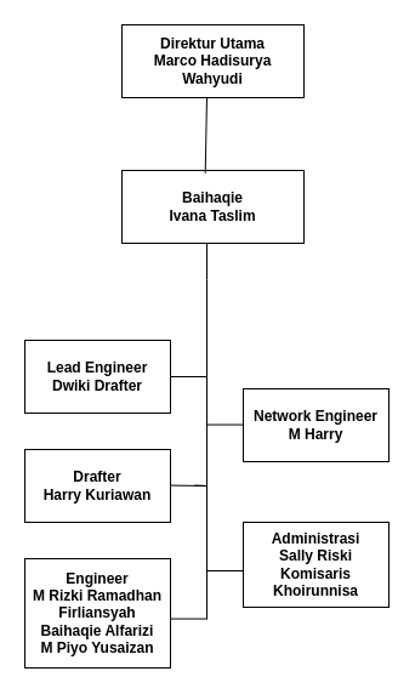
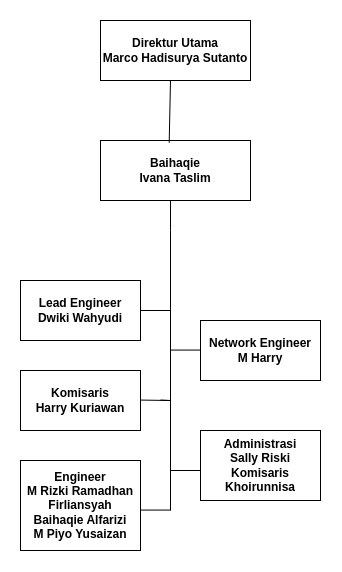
  <mxCell id="0" />
  <mxCell id="1" parent="0" />
- <mxCell id="2" value="&lt;b&gt;Direktur Utama&lt;/b&gt;&lt;div&gt;&lt;b&gt;Marco Hadisurya Wahyudi&lt;/b&gt;&lt;/div&gt;" style="rounded=0;whiteSpace=wrap;html=1;" vertex="1" parent="1"><mxGeometry x="100" y="20" width="150" height="60" as="geometry" /></mxCell>
+ <mxCell id="2" value="&lt;b&gt;Direktur Utama&lt;/b&gt;&lt;div&gt;&lt;b&gt;Marco Hadisurya Sutanto&lt;/b&gt;&lt;/div&gt;" style="rounded=0;whiteSpace=wrap;html=1;" vertex="1" parent="1"><mxGeometry x="100" y="20" width="150" height="60" as="geometry" /></mxCell>
  <mxCell id="3" value="&lt;b&gt;Baihaqie&lt;/b&gt;&lt;div&gt;&lt;b&gt;Ivana Taslim&lt;/b&gt;&lt;/div&gt;" style="rounded=0;whiteSpace=wrap;html=1;" vertex="1" parent="1"><mxGeometry x="100" y="140" width="150" height="60" as="geometry" /></mxCell>
- <mxCell id="4" value="&lt;b&gt;Lead Engineer&lt;/b&gt;&lt;div&gt;&lt;b&gt;Dwiki Drafter&lt;/b&gt;&lt;/div&gt;" style="rounded=0;whiteSpace=wrap;html=1;" vertex="1" parent="1"><mxGeometry x="20" y="280" width="120" height="60" as="geometry" /></mxCell>
- <mxCell id="5" value="&lt;b&gt;Drafter&lt;/b&gt;&lt;div&gt;&lt;b&gt;Harry Kuriawan&lt;/b&gt;&lt;/div&gt;" style="rounded=0;whiteSpace=wrap;html=1;" vertex="1" parent="1"><mxGeometry x="20" y="370" width="120" height="60" as="geometry" /></mxCell>
+ <mxCell id="4" value="&lt;b&gt;Lead Engineer&lt;/b&gt;&lt;div&gt;&lt;b&gt;Dwiki Wahyudi&lt;/b&gt;&lt;/div&gt;" style="rounded=0;whiteSpace=wrap;html=1;" vertex="1" parent="1"><mxGeometry x="20" y="280" width="120" height="60" as="geometry" /></mxCell>
+ <mxCell id="5" value="&lt;b&gt;Komisaris&lt;/b&gt;&lt;div&gt;&lt;b&gt;Harry Kuriawan&lt;/b&gt;&lt;/div&gt;" style="rounded=0;whiteSpace=wrap;html=1;" vertex="1" parent="1"><mxGeometry x="20" y="370" width="120" height="60" as="geometry" /></mxCell>
  <mxCell id="6" value="&lt;b&gt;Network Engineer&lt;/b&gt;&lt;div&gt;&lt;b&gt;M Harry&lt;/b&gt;&lt;/div&gt;" style="rounded=0;whiteSpace=wrap;html=1;" vertex="1" parent="1"><mxGeometry x="200" y="320" width="120" height="60" as="geometry" /></mxCell>
  <mxCell id="7" value="&lt;b&gt;Engineer&lt;/b&gt;&lt;div&gt;&lt;b&gt;M Rizki Ramadhan&lt;/b&gt;&lt;/div&gt;&lt;div&gt;&lt;b&gt;Firliansyah&lt;/b&gt;&lt;/div&gt;&lt;div&gt;&lt;b&gt;Baihaqie Alfarizi&lt;/b&gt;&lt;/div&gt;&lt;div&gt;&lt;b&gt;M Piyo Yusaizan&lt;/b&gt;&lt;/div&gt;" style="rounded=0;whiteSpace=wrap;html=1;" vertex="1" parent="1"><mxGeometry x="20" y="460" width="120" height="90" as="geometry" /></mxCell>
  <mxCell id="8" value="&lt;b&gt;Administrasi&lt;/b&gt;&lt;div&gt;&lt;b&gt;Sally Riski&lt;/b&gt;&lt;/div&gt;&lt;div&gt;&lt;b&gt;Komisaris Khoirunnisa&lt;/b&gt;&lt;/div&gt;" style="rounded=0;whiteSpace=wrap;html=1;" vertex="1" parent="1"><mxGeometry x="200" y="430" width="120" height="70" as="geometry" /></mxCell>
  <mxCell id="9" value="" style="endArrow=none;html=1;rounded=0;exitX=0.458;exitY=0.038;exitDx=0;exitDy=0;exitPerimeter=0;" edge="1" parent="1" source="3"><mxGeometry width="50" height="50" relative="1" as="geometry"><mxPoint x="120" y="130" as="sourcePoint" /><mxPoint x="170" y="80" as="targetPoint" /></mxGeometry></mxCell>
  <mxCell id="10" value="" style="endArrow=none;html=1;rounded=0;" edge="1" parent="1"><mxGeometry width="50" height="50" relative="1" as="geometry"><mxPoint x="170" y="510" as="sourcePoint" /><mxPoint x="170" y="200" as="targetPoint" /><Array as="points"><mxPoint x="170" y="230" /></Array></mxGeometry></mxCell>
  <mxCell id="11" value="" style="endArrow=none;html=1;rounded=0;" edge="1" parent="1"><mxGeometry width="50" height="50" relative="1" as="geometry"><mxPoint x="140" y="310" as="sourcePoint" /><mxPoint x="170" y="310" as="targetPoint" /><Array as="points"><mxPoint x="170" y="310" /></Array></mxGeometry></mxCell>
  <mxCell id="12" value="" style="endArrow=none;html=1;rounded=0;" edge="1" parent="1"><mxGeometry width="50" height="50" relative="1" as="geometry"><mxPoint x="140" y="399.57" as="sourcePoint" /><mxPoint x="160" y="399.57" as="targetPoint" /><Array as="points"><mxPoint x="170" y="400" /></Array></mxGeometry></mxCell>
  <mxCell id="13" value="" style="endArrow=none;html=1;rounded=0;" edge="1" parent="1"><mxGeometry width="50" height="50" relative="1" as="geometry"><mxPoint x="170" y="349.57" as="sourcePoint" /><mxPoint x="200" y="349.57" as="targetPoint" /><Array as="points"><mxPoint x="200" y="349.57" /></Array></mxGeometry></mxCell>
  <mxCell id="14" value="" style="endArrow=none;html=1;rounded=0;" edge="1" parent="1"><mxGeometry width="50" height="50" relative="1" as="geometry"><mxPoint x="170" y="470" as="sourcePoint" /><mxPoint x="200" y="470" as="targetPoint" /><Array as="points"><mxPoint x="200" y="470" /></Array></mxGeometry></mxCell>
  <mxCell id="15" value="" style="endArrow=none;html=1;rounded=0;" edge="1" parent="1"><mxGeometry width="50" height="50" relative="1" as="geometry"><mxPoint x="140" y="509.57" as="sourcePoint" /><mxPoint x="170" y="509.57" as="targetPoint" /><Array as="points"><mxPoint x="170" y="509.57" /></Array></mxGeometry></mxCell>
